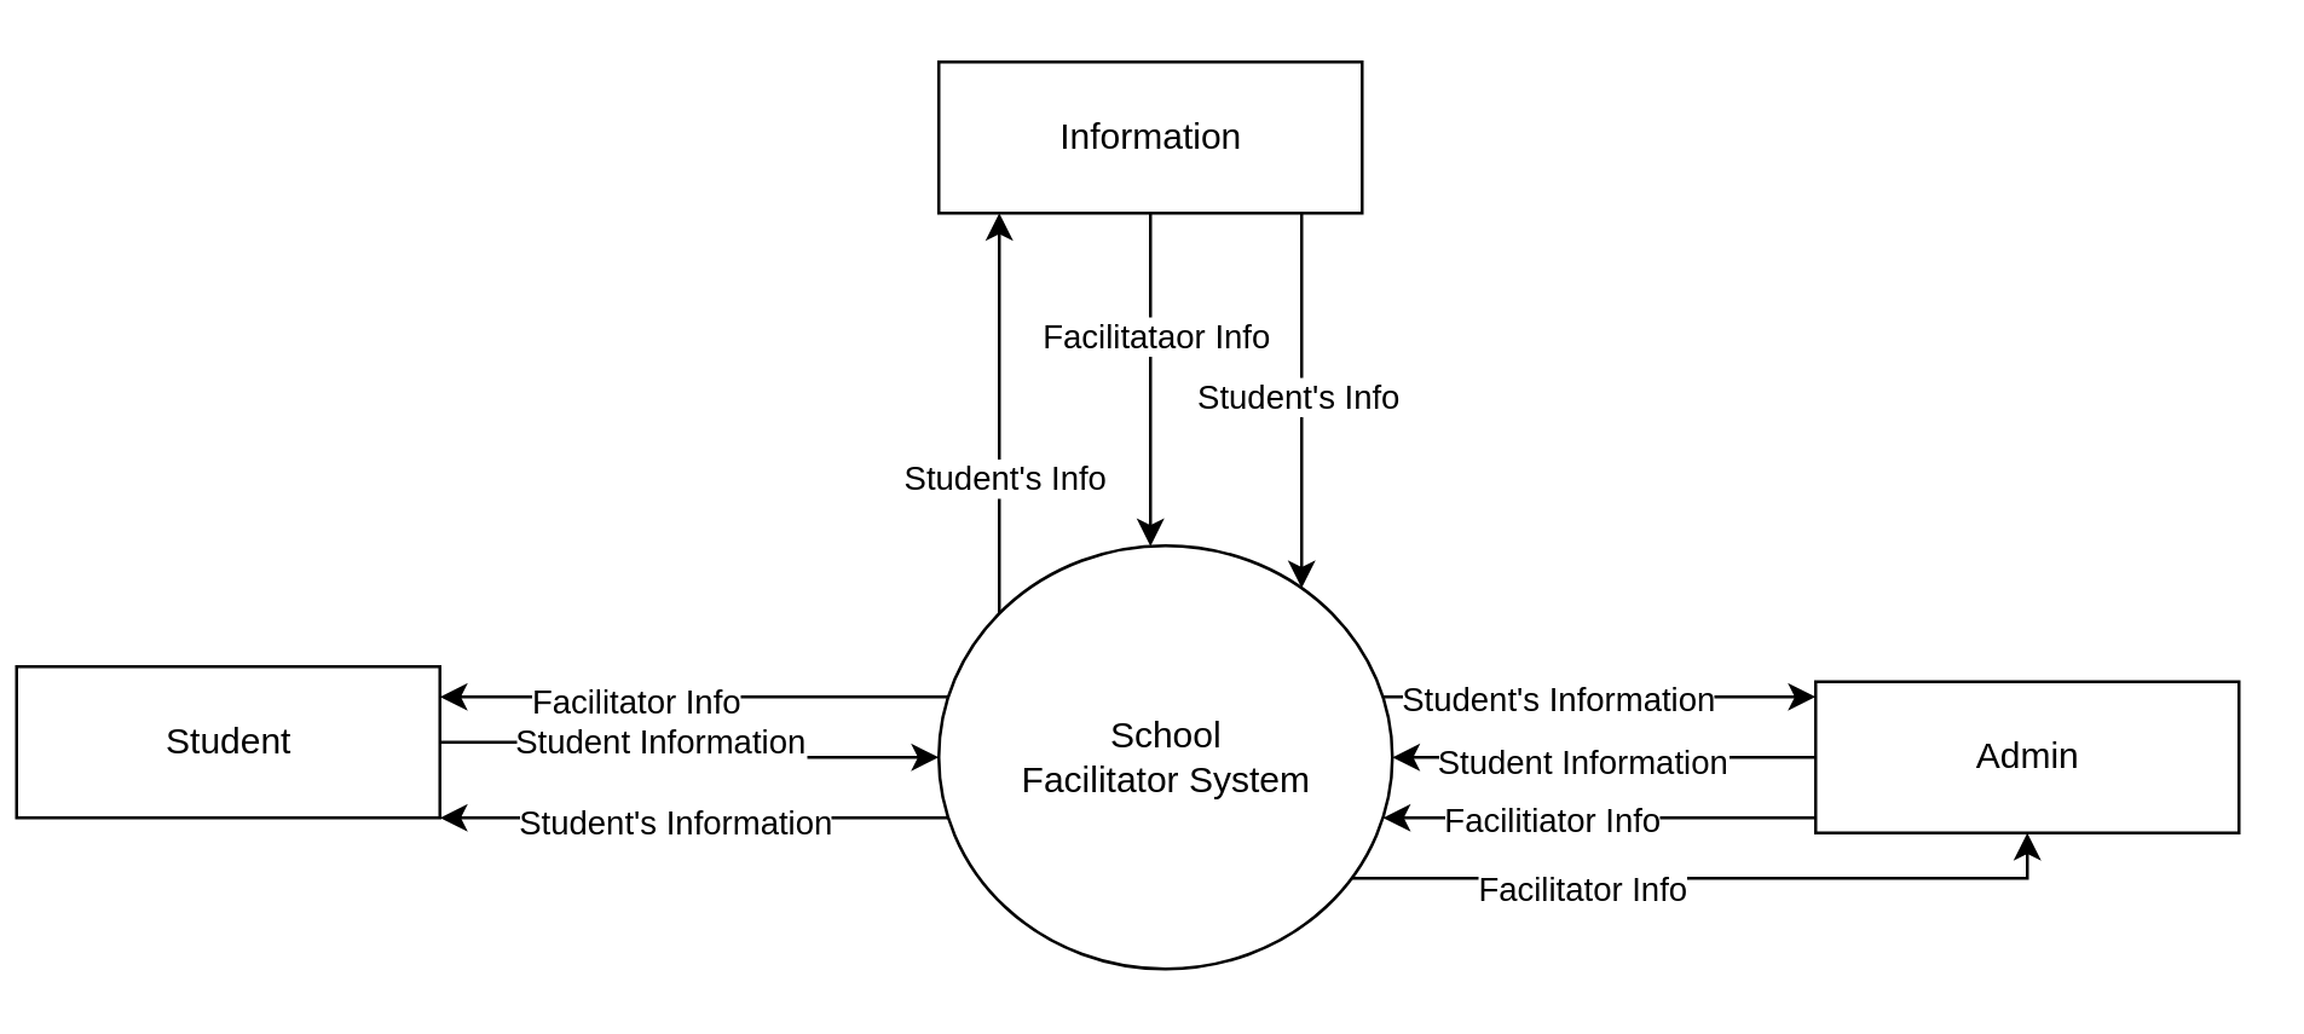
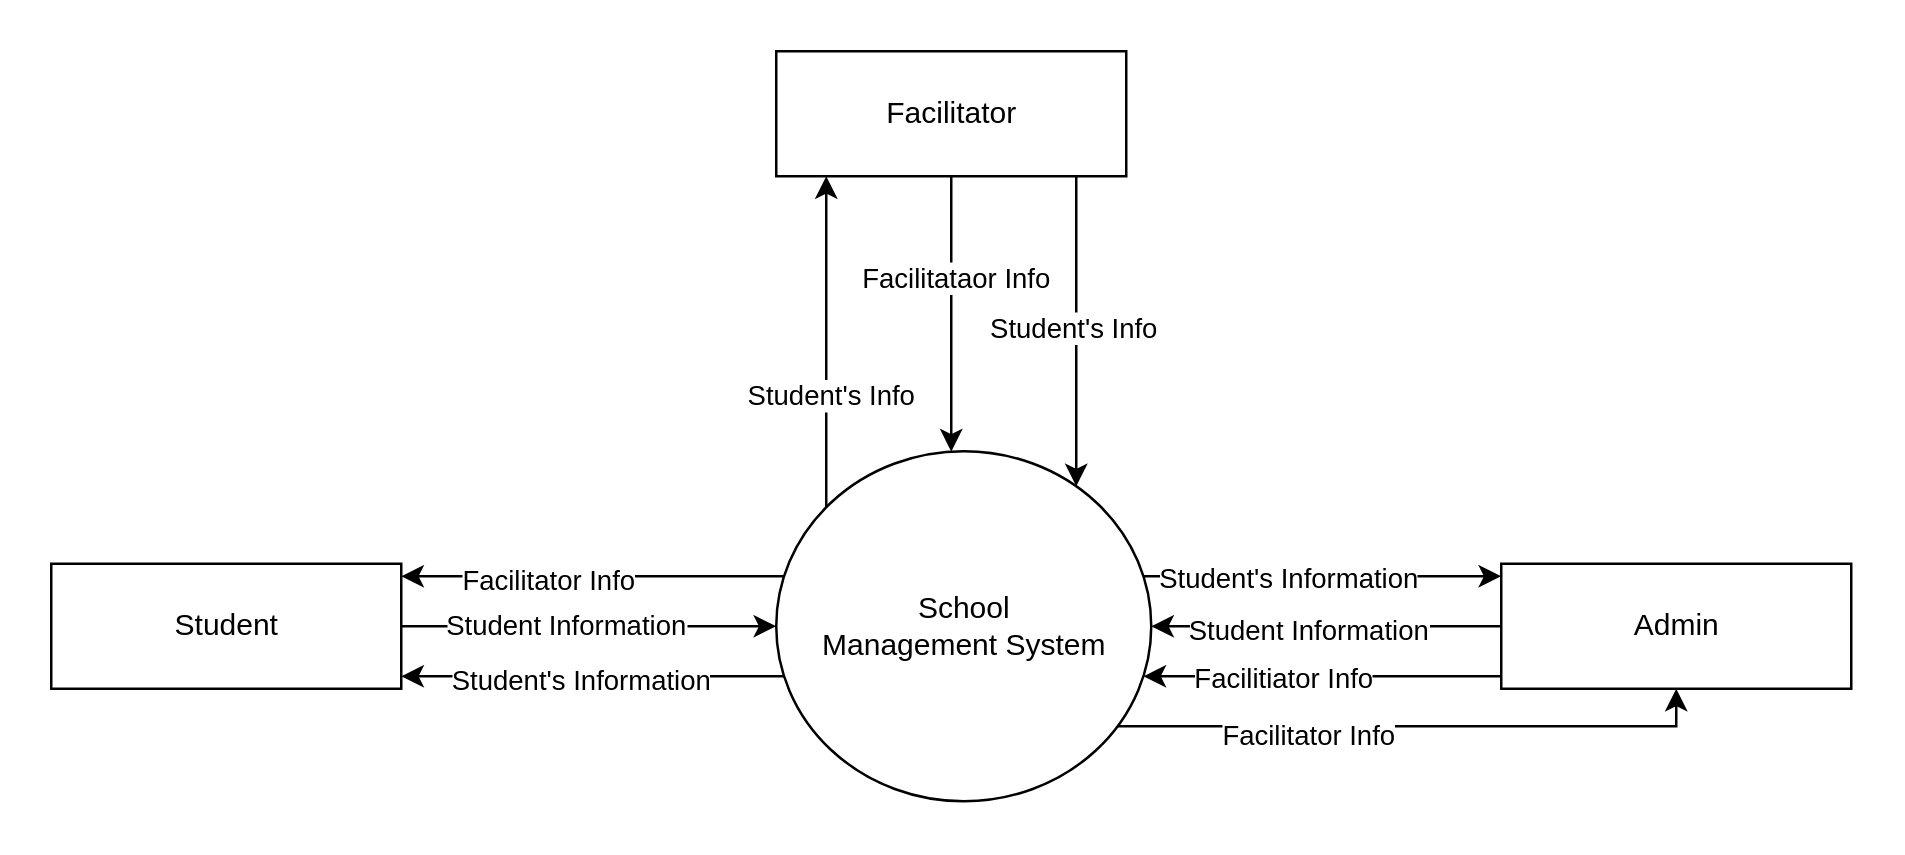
  <mxCell id="0" />
  <mxCell id="1" parent="0" />
  <mxCell id="2" style="edgeStyle=orthogonalEdgeStyle;rounded=0;orthogonalLoop=1;jettySize=auto;html=1;" edge="1" parent="1" source="12" target="15"><mxGeometry relative="1" as="geometry"><Array as="points"><mxPoint x="240" y="230" /><mxPoint x="240" y="230" /></Array></mxGeometry></mxCell>
  <mxCell id="3" value="Facilitator Info" style="edgeLabel;html=1;align=center;verticalAlign=middle;resizable=0;points=[];" vertex="1" connectable="0" parent="2"><mxGeometry x="0.242" y="1" relative="1" as="geometry"><mxPoint as="offset" /></mxGeometry></mxCell>
  <mxCell id="4" style="edgeStyle=orthogonalEdgeStyle;rounded=0;orthogonalLoop=1;jettySize=auto;html=1;" edge="1" parent="1" source="12" target="20"><mxGeometry relative="1" as="geometry"><Array as="points"><mxPoint x="530" y="230" /><mxPoint x="530" y="230" /></Array></mxGeometry></mxCell>
  <mxCell id="5" value="Student's Information" style="edgeLabel;html=1;align=center;verticalAlign=middle;resizable=0;points=[];" vertex="1" connectable="0" parent="4"><mxGeometry x="-0.188" relative="1" as="geometry"><mxPoint as="offset" /></mxGeometry></mxCell>
  <mxCell id="6" style="edgeStyle=orthogonalEdgeStyle;rounded=0;orthogonalLoop=1;jettySize=auto;html=1;" edge="1" parent="1" source="12" target="20"><mxGeometry relative="1" as="geometry"><Array as="points"><mxPoint x="670" y="290" /></Array></mxGeometry></mxCell>
  <mxCell id="7" value="Facilitator Info" style="edgeLabel;html=1;align=center;verticalAlign=middle;resizable=0;points=[];" vertex="1" connectable="0" parent="6"><mxGeometry x="-0.359" y="-3" relative="1" as="geometry"><mxPoint as="offset" /></mxGeometry></mxCell>
  <mxCell id="8" style="edgeStyle=orthogonalEdgeStyle;rounded=0;orthogonalLoop=1;jettySize=auto;html=1;" edge="1" parent="1" source="12" target="15"><mxGeometry relative="1" as="geometry"><Array as="points"><mxPoint x="230" y="270" /><mxPoint x="230" y="270" /></Array></mxGeometry></mxCell>
  <mxCell id="9" value="Student's Information" style="edgeLabel;html=1;align=center;verticalAlign=middle;resizable=0;points=[];" vertex="1" connectable="0" parent="8"><mxGeometry x="0.203" y="2" relative="1" as="geometry"><mxPoint x="10" y="-1" as="offset" /></mxGeometry></mxCell>
  <mxCell id="10" style="edgeStyle=orthogonalEdgeStyle;rounded=0;orthogonalLoop=1;jettySize=auto;html=1;" edge="1" parent="1" source="12" target="25"><mxGeometry relative="1" as="geometry"><Array as="points"><mxPoint x="330" y="90" /><mxPoint x="330" y="90" /></Array></mxGeometry></mxCell>
  <mxCell id="11" value="Student's Info" style="edgeLabel;html=1;align=center;verticalAlign=middle;resizable=0;points=[];" vertex="1" connectable="0" parent="10"><mxGeometry x="-0.314" y="-1" relative="1" as="geometry"><mxPoint as="offset" /></mxGeometry></mxCell>
- <mxCell id="12" value="School&lt;br&gt;Facilitator System" style="shape=ellipse;html=1;dashed=0;whitespace=wrap;perimeter=ellipsePerimeter;" vertex="1" parent="1"><mxGeometry x="310" y="180" width="150" height="140" as="geometry" /></mxCell>
+ <mxCell id="12" value="School&lt;br&gt;Management System" style="shape=ellipse;html=1;dashed=0;whitespace=wrap;perimeter=ellipsePerimeter;" vertex="1" parent="1"><mxGeometry x="310" y="180" width="150" height="140" as="geometry" /></mxCell>
  <mxCell id="13" style="edgeStyle=orthogonalEdgeStyle;rounded=0;orthogonalLoop=1;jettySize=auto;html=1;" edge="1" parent="1" source="15" target="12"><mxGeometry relative="1" as="geometry" /></mxCell>
  <mxCell id="14" value="Student Information" style="edgeLabel;html=1;align=center;verticalAlign=middle;resizable=0;points=[];" vertex="1" connectable="0" parent="13"><mxGeometry x="-0.283" y="1" relative="1" as="geometry"><mxPoint x="11" as="offset" /></mxGeometry></mxCell>
- <mxCell id="15" value="Student" style="html=1;dashed=0;whitespace=wrap;" vertex="1" parent="1"><mxGeometry x="5" y="220" width="140" height="50" as="geometry" /></mxCell>
+ <mxCell id="15" value="Student" style="html=1;dashed=0;whitespace=wrap;" vertex="1" parent="1"><mxGeometry x="20" y="225" width="140" height="50" as="geometry" /></mxCell>
  <mxCell id="16" style="edgeStyle=orthogonalEdgeStyle;rounded=0;orthogonalLoop=1;jettySize=auto;html=1;" edge="1" parent="1" source="20" target="12"><mxGeometry relative="1" as="geometry" /></mxCell>
  <mxCell id="17" value="Student Information" style="edgeLabel;html=1;align=center;verticalAlign=middle;resizable=0;points=[];" vertex="1" connectable="0" parent="16"><mxGeometry x="0.243" y="4" relative="1" as="geometry"><mxPoint x="9" y="-3" as="offset" /></mxGeometry></mxCell>
  <mxCell id="18" style="edgeStyle=orthogonalEdgeStyle;rounded=0;orthogonalLoop=1;jettySize=auto;html=1;" edge="1" parent="1" source="20" target="12"><mxGeometry relative="1" as="geometry"><Array as="points"><mxPoint x="530" y="270" /><mxPoint x="530" y="270" /></Array></mxGeometry></mxCell>
  <mxCell id="19" value="Facilitiator Info" style="edgeLabel;html=1;align=center;verticalAlign=middle;resizable=0;points=[];" vertex="1" connectable="0" parent="18"><mxGeometry x="0.23" relative="1" as="geometry"><mxPoint as="offset" /></mxGeometry></mxCell>
  <mxCell id="20" value="Admin&lt;span style=&quot;color: rgba(0, 0, 0, 0); font-family: monospace; font-size: 0px; text-align: start;&quot;&gt;%3CmxGraphModel%3E%3Croot%3E%3CmxCell%20id%3D%220%22%2F%3E%3CmxCell%20id%3D%221%22%20parent%3D%220%22%2F%3E%3CmxCell%20id%3D%222%22%20value%3D%22Student%22%20style%3D%22html%3D1%3Bdashed%3D0%3Bwhitespace%3Dwrap%3B%22%20vertex%3D%221%22%20parent%3D%221%22%3E%3CmxGeometry%20x%3D%2290%22%20y%3D%22325%22%20width%3D%22140%22%20height%3D%2250%22%20as%3D%22geometry%22%2F%3E%3C%2FmxCell%3E%3C%2Froot%3E%3C%2FmxGraphModel%3E&lt;/span&gt;" style="html=1;dashed=0;whitespace=wrap;" vertex="1" parent="1"><mxGeometry x="600" y="225" width="140" height="50" as="geometry" /></mxCell>
  <mxCell id="21" style="edgeStyle=orthogonalEdgeStyle;rounded=0;orthogonalLoop=1;jettySize=auto;html=1;" edge="1" parent="1" source="25" target="12"><mxGeometry relative="1" as="geometry"><Array as="points"><mxPoint x="380" y="150" /><mxPoint x="380" y="150" /></Array></mxGeometry></mxCell>
  <mxCell id="22" value="Facilitataor Info" style="edgeLabel;html=1;align=center;verticalAlign=middle;resizable=0;points=[];" vertex="1" connectable="0" parent="21"><mxGeometry x="-0.274" y="1" relative="1" as="geometry"><mxPoint as="offset" /></mxGeometry></mxCell>
  <mxCell id="23" style="edgeStyle=orthogonalEdgeStyle;rounded=0;orthogonalLoop=1;jettySize=auto;html=1;" edge="1" parent="1" source="25" target="12"><mxGeometry relative="1" as="geometry"><Array as="points"><mxPoint x="430" y="150" /><mxPoint x="430" y="150" /></Array></mxGeometry></mxCell>
  <mxCell id="24" value="Student's Info" style="edgeLabel;html=1;align=center;verticalAlign=middle;resizable=0;points=[];" vertex="1" connectable="0" parent="23"><mxGeometry x="-0.194" y="-2" relative="1" as="geometry"><mxPoint y="10" as="offset" /></mxGeometry></mxCell>
- <mxCell id="25" value="Information" style="html=1;dashed=0;whitespace=wrap;" vertex="1" parent="1"><mxGeometry x="310" y="20" width="140" height="50" as="geometry" /></mxCell>
+ <mxCell id="25" value="Facilitator" style="html=1;dashed=0;whitespace=wrap;" vertex="1" parent="1"><mxGeometry x="310" y="20" width="140" height="50" as="geometry" /></mxCell>
